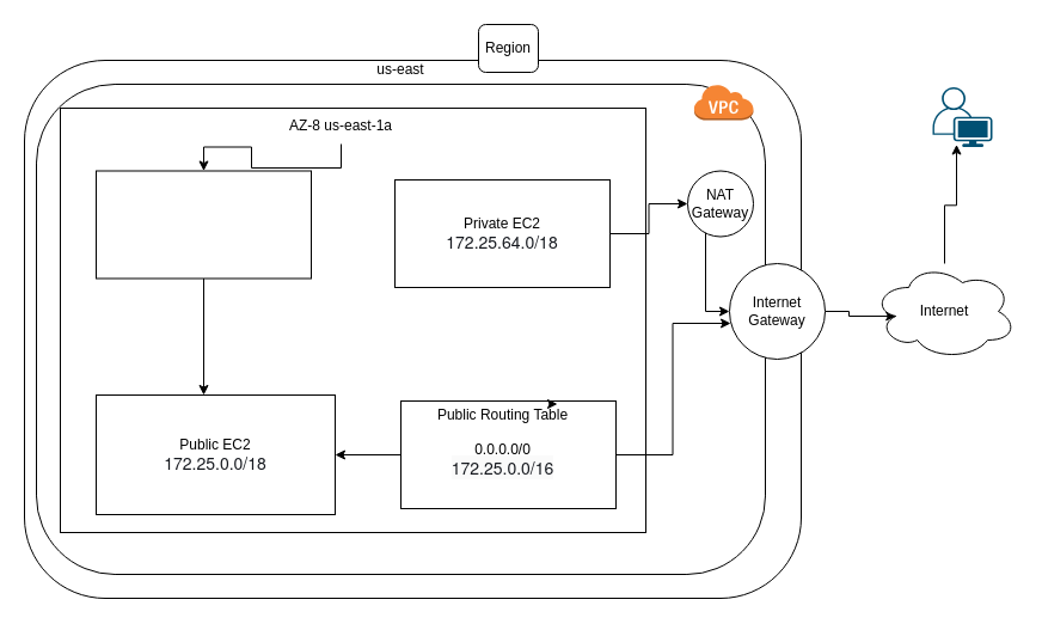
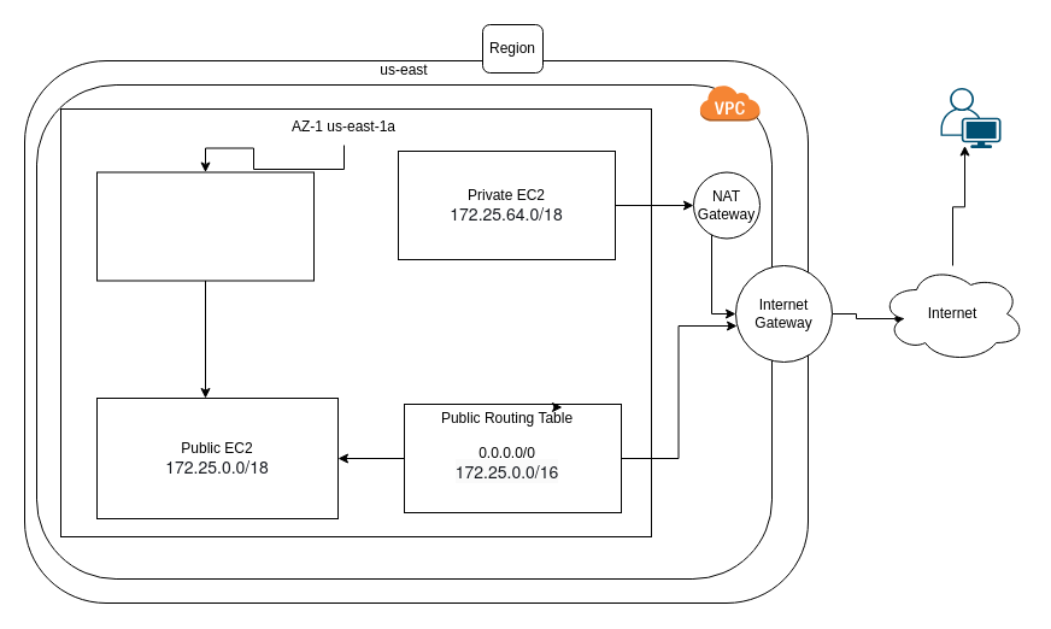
  <mxCell id="0" />
  <mxCell id="1" parent="0" />
  <mxCell id="2" value="" style="rounded=1;whiteSpace=wrap;html=1;" vertex="1" parent="1"><mxGeometry x="20" y="50" width="650" height="450" as="geometry" /></mxCell>
  <mxCell id="3" value="" style="rounded=1;whiteSpace=wrap;html=1;arcSize=16;" vertex="1" parent="1"><mxGeometry x="30" y="70" width="610" height="410" as="geometry" /></mxCell>
  <mxCell id="4" value="" style="outlineConnect=0;dashed=0;verticalLabelPosition=bottom;verticalAlign=top;align=center;html=1;shape=mxgraph.aws3.virtual_private_cloud;fillColor=#F58534;gradientColor=none;" vertex="1" parent="1"><mxGeometry x="580" y="70" width="50" height="30" as="geometry" /></mxCell>
  <mxCell id="5" value="" style="rounded=1;whiteSpace=wrap;html=1;" vertex="1" parent="1"><mxGeometry x="400" y="20" width="50" height="40" as="geometry" /></mxCell>
  <mxCell id="6" value="Region" style="text;html=1;strokeColor=none;fillColor=none;align=center;verticalAlign=middle;whiteSpace=wrap;rounded=0;" vertex="1" parent="1"><mxGeometry x="385" y="20" width="80" height="40" as="geometry" /></mxCell>
  <mxCell id="7" value="us-east" style="text;html=1;strokeColor=none;fillColor=none;align=center;verticalAlign=middle;whiteSpace=wrap;rounded=0;" vertex="1" parent="1"><mxGeometry x="305" y="42.5" width="60" height="30" as="geometry" /></mxCell>
  <mxCell id="8" style="edgeStyle=orthogonalEdgeStyle;rounded=0;orthogonalLoop=1;jettySize=auto;html=1;entryX=0;entryY=0.5;entryDx=0;entryDy=0;" edge="1" parent="1" source="9" target="14"><mxGeometry relative="1" as="geometry" /></mxCell>
- <mxCell id="9" value="Private EC2&lt;br&gt;&lt;span style=&quot;color: rgb(22, 25, 31); font-family: &amp;quot;Amazon Ember&amp;quot;, &amp;quot;Helvetica Neue&amp;quot;, Roboto, Arial, sans-serif; font-size: 14px; text-align: start; background-color: rgb(255, 255, 255);&quot;&gt;172.25.64.0/18&lt;/span&gt;" style="rounded=0;whiteSpace=wrap;html=1;" vertex="1" parent="1"><mxGeometry x="330" y="150" width="180" height="90" as="geometry" /></mxCell>
+ <mxCell id="9" value="Private EC2&lt;br&gt;&lt;span style=&quot;color: rgb(22, 25, 31); font-family: &amp;quot;Amazon Ember&amp;quot;, &amp;quot;Helvetica Neue&amp;quot;, Roboto, Arial, sans-serif; font-size: 14px; text-align: start; background-color: rgb(255, 255, 255);&quot;&gt;172.25.64.0/18&lt;/span&gt;" style="rounded=0;whiteSpace=wrap;html=1;" vertex="1" parent="1"><mxGeometry x="330" y="125" width="180" height="90" as="geometry" /></mxCell>
  <mxCell id="10" value="Public EC2&lt;br&gt;&lt;span style=&quot;color: rgb(22, 25, 31); font-family: &amp;quot;Amazon Ember&amp;quot;, &amp;quot;Helvetica Neue&amp;quot;, Roboto, Arial, sans-serif; font-size: 14px; text-align: start; background-color: rgb(255, 255, 255);&quot;&gt;172.25.0.0/18&lt;/span&gt;" style="rounded=0;whiteSpace=wrap;html=1;" vertex="1" parent="1"><mxGeometry x="80" y="330" width="200" height="100" as="geometry" /></mxCell>
- <mxCell id="11" style="edgeStyle=orthogonalEdgeStyle;rounded=0;orthogonalLoop=1;jettySize=auto;html=1;entryX=0.16;entryY=0.55;entryDx=0;entryDy=0;entryPerimeter=0;" edge="1" parent="1" source="12" target="16"><mxGeometry relative="1" as="geometry" /></mxCell>
+ <mxCell id="11" style="edgeStyle=orthogonalEdgeStyle;rounded=0;orthogonalLoop=1;jettySize=auto;html=1;entryX=0.16;entryY=0.55;entryDx=0;entryDy=0;entryPerimeter=0;endArrow=diamond;" edge="1" parent="1" source="12" target="16"><mxGeometry relative="1" as="geometry" /></mxCell>
  <mxCell id="12" value="Internet Gateway" style="ellipse;whiteSpace=wrap;html=1;aspect=fixed;" vertex="1" parent="1"><mxGeometry x="610" y="220" width="80" height="80" as="geometry" /></mxCell>
  <mxCell id="13" style="edgeStyle=orthogonalEdgeStyle;rounded=0;orthogonalLoop=1;jettySize=auto;html=1;entryX=0;entryY=0.5;entryDx=0;entryDy=0;" edge="1" parent="1" source="14" target="12"><mxGeometry relative="1" as="geometry"><Array as="points"><mxPoint x="590" y="260" /></Array></mxGeometry></mxCell>
  <mxCell id="14" value="NAT Gateway" style="ellipse;whiteSpace=wrap;html=1;aspect=fixed;" vertex="1" parent="1"><mxGeometry x="575" y="142.5" width="55" height="55" as="geometry" /></mxCell>
  <mxCell id="15" style="edgeStyle=orthogonalEdgeStyle;rounded=0;orthogonalLoop=1;jettySize=auto;html=1;entryX=0.4;entryY=0.96;entryDx=0;entryDy=0;entryPerimeter=0;" edge="1" parent="1" source="16" target="24"><mxGeometry relative="1" as="geometry" /></mxCell>
  <mxCell id="16" value="Internet" style="ellipse;shape=cloud;whiteSpace=wrap;html=1;" vertex="1" parent="1"><mxGeometry x="730" y="220" width="120" height="80" as="geometry" /></mxCell>
  <mxCell id="17" style="edgeStyle=orthogonalEdgeStyle;rounded=0;orthogonalLoop=1;jettySize=auto;html=1;entryX=0.013;entryY=0.625;entryDx=0;entryDy=0;entryPerimeter=0;" edge="1" parent="1" source="19" target="12"><mxGeometry relative="1" as="geometry" /></mxCell>
  <mxCell id="18" style="edgeStyle=orthogonalEdgeStyle;rounded=0;orthogonalLoop=1;jettySize=auto;html=1;entryX=1;entryY=0.5;entryDx=0;entryDy=0;" edge="1" parent="1" source="19" target="10"><mxGeometry relative="1" as="geometry" /></mxCell>
  <mxCell id="19" value="" style="rounded=0;whiteSpace=wrap;html=1;" vertex="1" parent="1"><mxGeometry x="335" y="335" width="180" height="90" as="geometry" /></mxCell>
  <mxCell id="20" value="Public Routing Table&lt;br&gt;&lt;br&gt;0.0.0.0/0&lt;br&gt;&lt;span style=&quot;color: rgb(22, 25, 31); font-family: &amp;quot;Amazon Ember&amp;quot;, &amp;quot;Helvetica Neue&amp;quot;, Roboto, Arial, sans-serif; font-size: 14px; text-align: start; background-color: rgb(250, 250, 250);&quot;&gt;172.25.0.0/16&lt;/span&gt;" style="text;html=1;strokeColor=none;fillColor=none;align=center;verticalAlign=middle;whiteSpace=wrap;rounded=0;" vertex="1" parent="1"><mxGeometry x="342.5" y="337.5" width="155" height="65" as="geometry" /></mxCell>
  <mxCell id="21" style="edgeStyle=orthogonalEdgeStyle;rounded=0;orthogonalLoop=1;jettySize=auto;html=1;entryX=0.45;entryY=0;entryDx=0;entryDy=0;entryPerimeter=0;" edge="1" parent="1" source="22" target="10"><mxGeometry relative="1" as="geometry" /></mxCell>
  <mxCell id="22" value="" style="rounded=0;whiteSpace=wrap;html=1;" vertex="1" parent="1"><mxGeometry x="80" y="142.5" width="180" height="90" as="geometry" /></mxCell>
  <mxCell id="23" style="edgeStyle=orthogonalEdgeStyle;rounded=0;orthogonalLoop=1;jettySize=auto;html=1;exitX=0.75;exitY=0;exitDx=0;exitDy=0;entryX=0.797;entryY=0.008;entryDx=0;entryDy=0;entryPerimeter=0;" edge="1" parent="1" source="20" target="20"><mxGeometry relative="1" as="geometry" /></mxCell>
  <mxCell id="24" value="" style="points=[[0.35,0,0],[0.98,0.51,0],[1,0.71,0],[0.67,1,0],[0,0.795,0],[0,0.65,0]];verticalLabelPosition=bottom;sketch=0;html=1;verticalAlign=top;aspect=fixed;align=center;pointerEvents=1;shape=mxgraph.cisco19.user;fillColor=#005073;strokeColor=none;" vertex="1" parent="1"><mxGeometry x="780" y="72.5" width="50" height="50" as="geometry" /></mxCell>
  <mxCell id="25" value="" style="rounded=0;whiteSpace=wrap;html=1;fillColor=none;" vertex="1" parent="1"><mxGeometry x="50" y="90" width="490" height="355" as="geometry" /></mxCell>
  <mxCell id="26" value="" style="edgeStyle=orthogonalEdgeStyle;rounded=0;orthogonalLoop=1;jettySize=auto;html=1;" edge="1" parent="1" source="27" target="22"><mxGeometry relative="1" as="geometry" /></mxCell>
- <mxCell id="27" value="AZ-8 us-east-1a" style="text;html=1;strokeColor=none;fillColor=none;align=center;verticalAlign=middle;whiteSpace=wrap;rounded=0;" vertex="1" parent="1"><mxGeometry x="230" y="90" width="110" height="30" as="geometry" /></mxCell>
+ <mxCell id="27" value="AZ-1 us-east-1a" style="text;html=1;strokeColor=none;fillColor=none;align=center;verticalAlign=middle;whiteSpace=wrap;rounded=0;" vertex="1" parent="1"><mxGeometry x="230" y="90" width="110" height="30" as="geometry" /></mxCell>
